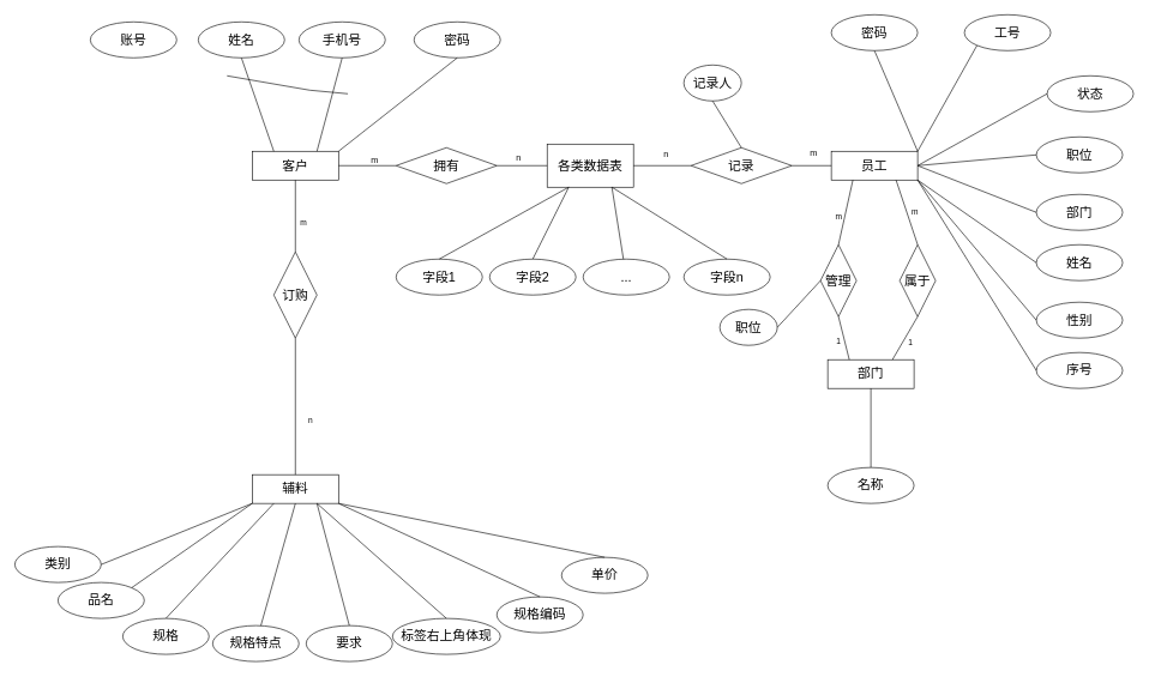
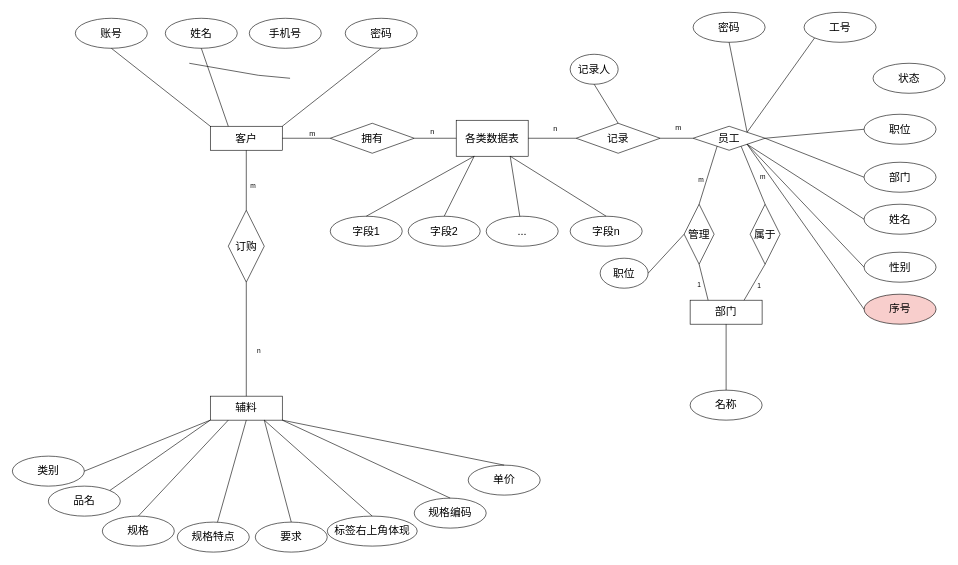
  <mxCell id="0" />
  <mxCell id="1" parent="0" />
- <mxCell id="2" value="&lt;font style=&quot;font-size: 18px;&quot;&gt;员工&lt;/font&gt;" style="rounded=0;whiteSpace=wrap;html=1;" parent="1" vertex="1"><mxGeometry x="1155" y="210" width="120" height="40" as="geometry" /></mxCell>
+ <mxCell id="2" value="&lt;font style=&quot;font-size: 18px;&quot;&gt;员工&lt;/font&gt;" style="rhombus;whiteSpace=wrap;html=1;" parent="1" vertex="1"><mxGeometry x="1155" y="210" width="120" height="40" as="geometry" /></mxCell>
  <mxCell id="3" value="&lt;span style=&quot;font-size: 18px;&quot;&gt;职位&lt;/span&gt;" style="ellipse;whiteSpace=wrap;html=1;" parent="1" vertex="1"><mxGeometry x="1000" y="430" width="80" height="50" as="geometry" /></mxCell>
  <mxCell id="4" value="&lt;span style=&quot;font-size: 18px;&quot;&gt;名称&lt;/span&gt;" style="ellipse;whiteSpace=wrap;html=1;" parent="1" vertex="1"><mxGeometry x="1150" y="650" width="120" height="50" as="geometry" /></mxCell>
  <mxCell id="5" value="&lt;font style=&quot;font-size: 18px;&quot;&gt;密码&lt;/font&gt;" style="ellipse;whiteSpace=wrap;html=1;" parent="1" vertex="1"><mxGeometry x="575" y="30" width="120" height="50" as="geometry" /></mxCell>
  <mxCell id="6" value="&lt;span style=&quot;font-size: 18px;&quot;&gt;手机号&lt;/span&gt;" style="ellipse;whiteSpace=wrap;html=1;" parent="1" vertex="1"><mxGeometry x="415" y="30" width="120" height="50" as="geometry" /></mxCell>
  <mxCell id="7" value="&lt;font style=&quot;font-size: 18px;&quot;&gt;姓名&lt;/font&gt;" style="ellipse;whiteSpace=wrap;html=1;" parent="1" vertex="1"><mxGeometry x="275" y="30" width="120" height="50" as="geometry" /></mxCell>
  <mxCell id="8" value="&lt;span style=&quot;font-size: 18px;&quot;&gt;账号&lt;/span&gt;" style="ellipse;whiteSpace=wrap;html=1;" parent="1" vertex="1"><mxGeometry x="125" y="30" width="120" height="50" as="geometry" /></mxCell>
- <mxCell id="9" value="&lt;span style=&quot;font-size: 18px;&quot;&gt;序号&lt;/span&gt;" style="ellipse;whiteSpace=wrap;html=1;" parent="1" vertex="1"><mxGeometry x="1440" y="490" width="120" height="50" as="geometry" /></mxCell>
+ <mxCell id="9" value="&lt;span style=&quot;font-size: 18px;&quot;&gt;序号&lt;/span&gt;" style="ellipse;whiteSpace=wrap;html=1;fillColor=#f8cecc;" parent="1" vertex="1"><mxGeometry x="1440" y="490" width="120" height="50" as="geometry" /></mxCell>
  <mxCell id="10" value="&lt;span style=&quot;font-size: 18px;&quot;&gt;职位&lt;/span&gt;" style="ellipse;whiteSpace=wrap;html=1;" parent="1" vertex="1"><mxGeometry x="1440" y="190" width="120" height="50" as="geometry" /></mxCell>
  <mxCell id="11" value="&lt;span style=&quot;font-size: 18px;&quot;&gt;工号&lt;/span&gt;" style="ellipse;whiteSpace=wrap;html=1;" parent="1" vertex="1"><mxGeometry x="1340" y="20" width="120" height="50" as="geometry" /></mxCell>
  <mxCell id="12" value="&lt;font style=&quot;font-size: 18px;&quot;&gt;密码&lt;/font&gt;" style="ellipse;whiteSpace=wrap;html=1;" parent="1" vertex="1"><mxGeometry x="1155" y="20" width="120" height="50" as="geometry" /></mxCell>
  <mxCell id="13" value="&lt;span style=&quot;font-size: 18px;&quot;&gt;状态&lt;/span&gt;" style="ellipse;whiteSpace=wrap;html=1;" parent="1" vertex="1"><mxGeometry x="1455" y="105" width="120" height="50" as="geometry" /></mxCell>
  <mxCell id="14" value="&lt;span style=&quot;font-size: 18px;&quot;&gt;性别&lt;/span&gt;" style="ellipse;whiteSpace=wrap;html=1;" parent="1" vertex="1"><mxGeometry x="1440" y="420" width="120" height="50" as="geometry" /></mxCell>
  <mxCell id="15" value="&lt;span style=&quot;font-size: 18px;&quot;&gt;部门&lt;/span&gt;" style="ellipse;whiteSpace=wrap;html=1;" parent="1" vertex="1"><mxGeometry x="1440" y="270" width="120" height="50" as="geometry" /></mxCell>
  <mxCell id="16" value="&lt;font style=&quot;font-size: 18px;&quot;&gt;姓名&lt;/font&gt;" style="ellipse;whiteSpace=wrap;html=1;" parent="1" vertex="1"><mxGeometry x="1440" y="340" width="120" height="50" as="geometry" /></mxCell>
  <mxCell id="17" value="" style="endArrow=none;html=1;rounded=0;entryX=0.5;entryY=1;entryDx=0;entryDy=0;exitX=1;exitY=0;exitDx=0;exitDy=0;" parent="1" source="2" target="12" edge="1"><mxGeometry width="50" height="50" relative="1" as="geometry"><mxPoint x="1530" y="280" as="sourcePoint" /><mxPoint x="1580" y="230" as="targetPoint" /></mxGeometry></mxCell>
- <mxCell id="18" value="" style="endArrow=none;html=1;rounded=0;entryX=0;entryY=0.5;entryDx=0;entryDy=0;exitX=1;exitY=0.5;exitDx=0;exitDy=0;" parent="1" source="2" target="13" edge="1"><mxGeometry width="50" height="50" relative="1" as="geometry"><mxPoint x="1320" y="210" as="sourcePoint" /><mxPoint x="1450" y="-25" as="targetPoint" /></mxGeometry></mxCell>
  <mxCell id="19" value="" style="endArrow=none;html=1;rounded=0;entryX=0;entryY=0.5;entryDx=0;entryDy=0;exitX=1;exitY=0.5;exitDx=0;exitDy=0;" parent="1" source="2" target="15" edge="1"><mxGeometry width="50" height="50" relative="1" as="geometry"><mxPoint x="1310" y="200" as="sourcePoint" /><mxPoint x="1460" y="-15" as="targetPoint" /></mxGeometry></mxCell>
  <mxCell id="20" value="" style="endArrow=none;html=1;rounded=0;entryX=0;entryY=0.5;entryDx=0;entryDy=0;exitX=1;exitY=0.5;exitDx=0;exitDy=0;" parent="1" source="2" target="10" edge="1"><mxGeometry width="50" height="50" relative="1" as="geometry"><mxPoint x="1340" y="230" as="sourcePoint" /><mxPoint x="1470" y="-5" as="targetPoint" /></mxGeometry></mxCell>
  <mxCell id="21" value="" style="endArrow=none;html=1;rounded=0;entryX=0;entryY=1;entryDx=0;entryDy=0;exitX=1;exitY=0;exitDx=0;exitDy=0;" parent="1" source="2" target="11" edge="1"><mxGeometry width="50" height="50" relative="1" as="geometry"><mxPoint x="1350" y="240" as="sourcePoint" /><mxPoint x="1480" y="5" as="targetPoint" /></mxGeometry></mxCell>
  <mxCell id="22" value="" style="endArrow=none;html=1;rounded=0;entryX=0;entryY=0.5;entryDx=0;entryDy=0;exitX=1;exitY=1;exitDx=0;exitDy=0;" parent="1" source="2" target="16" edge="1"><mxGeometry width="50" height="50" relative="1" as="geometry"><mxPoint x="1320" y="230" as="sourcePoint" /><mxPoint x="1450" y="305" as="targetPoint" /></mxGeometry></mxCell>
  <mxCell id="23" value="" style="endArrow=none;html=1;rounded=0;entryX=0;entryY=0.5;entryDx=0;entryDy=0;exitX=1;exitY=1;exitDx=0;exitDy=0;" parent="1" source="2" target="14" edge="1"><mxGeometry width="50" height="50" relative="1" as="geometry"><mxPoint x="1320" y="250" as="sourcePoint" /><mxPoint x="1450" y="375" as="targetPoint" /></mxGeometry></mxCell>
  <mxCell id="24" value="" style="endArrow=none;html=1;rounded=0;entryX=0;entryY=0.5;entryDx=0;entryDy=0;exitX=1;exitY=1;exitDx=0;exitDy=0;" parent="1" source="2" target="9" edge="1"><mxGeometry width="50" height="50" relative="1" as="geometry"><mxPoint x="1320" y="250" as="sourcePoint" /><mxPoint x="1450" y="455" as="targetPoint" /></mxGeometry></mxCell>
  <mxCell id="25" value="&lt;span style=&quot;font-size: 18px;&quot;&gt;客户&lt;/span&gt;" style="rounded=0;whiteSpace=wrap;html=1;" parent="1" vertex="1"><mxGeometry x="350" y="210" width="120" height="40" as="geometry" /></mxCell>
+ <mxCell id="26" value="" style="endArrow=none;html=1;rounded=0;entryX=0;entryY=0;entryDx=0;entryDy=0;exitX=0.5;exitY=1;exitDx=0;exitDy=0;" parent="1" source="8" target="25" edge="1"><mxGeometry width="50" height="50" relative="1" as="geometry"><mxPoint x="220" y="245" as="sourcePoint" /><mxPoint x="270" y="195" as="targetPoint" /></mxGeometry></mxCell>
  <mxCell id="27" value="" style="endArrow=none;html=1;rounded=0;entryX=0.25;entryY=0;entryDx=0;entryDy=0;exitX=0.5;exitY=1;exitDx=0;exitDy=0;" parent="1" source="7" target="25" edge="1"><mxGeometry width="50" height="50" relative="1" as="geometry"><mxPoint x="580" y="155" as="sourcePoint" /><mxPoint x="630" y="105" as="targetPoint" /></mxGeometry></mxCell>
- <mxCell id="28" value="" style="endArrow=none;html=1;rounded=0;entryX=0.75;entryY=0;entryDx=0;entryDy=0;exitX=0.5;exitY=1;exitDx=0;exitDy=0;" parent="1" source="6" target="25" edge="1"><mxGeometry width="50" height="50" relative="1" as="geometry"><mxPoint x="580" y="155" as="sourcePoint" /><mxPoint x="630" y="105" as="targetPoint" /></mxGeometry></mxCell>
  <mxCell id="29" value="" style="endArrow=none;html=1;rounded=0;entryX=1;entryY=0;entryDx=0;entryDy=0;exitX=0.5;exitY=1;exitDx=0;exitDy=0;" parent="1" source="5" target="25" edge="1"><mxGeometry width="50" height="50" relative="1" as="geometry"><mxPoint x="350" y="355" as="sourcePoint" /><mxPoint x="390" y="265" as="targetPoint" /></mxGeometry></mxCell>
  <mxCell id="30" value="&lt;span style=&quot;font-size: 18px;&quot;&gt;部门&lt;/span&gt;" style="rounded=0;whiteSpace=wrap;html=1;" parent="1" vertex="1"><mxGeometry x="1150" y="500" width="120" height="40" as="geometry" /></mxCell>
  <mxCell id="31" value="" style="endArrow=none;html=1;rounded=0;entryX=0.5;entryY=1;entryDx=0;entryDy=0;exitX=0.5;exitY=0;exitDx=0;exitDy=0;" parent="1" source="4" target="30" edge="1"><mxGeometry width="50" height="50" relative="1" as="geometry"><mxPoint x="1125" y="540" as="sourcePoint" /><mxPoint x="1175" y="490" as="targetPoint" /></mxGeometry></mxCell>
  <mxCell id="32" value="&lt;font style=&quot;font-size: 18px;&quot;&gt;管理&lt;/font&gt;" style="rhombus;whiteSpace=wrap;html=1;" parent="1" vertex="1"><mxGeometry x="1140" y="340" width="50" height="100" as="geometry" /></mxCell>
  <mxCell id="33" value="&lt;font style=&quot;font-size: 18px;&quot;&gt;属于&lt;/font&gt;" style="rhombus;whiteSpace=wrap;html=1;" parent="1" vertex="1"><mxGeometry x="1250" y="340" width="50" height="100" as="geometry" /></mxCell>
  <mxCell id="34" value="" style="endArrow=none;html=1;rounded=0;entryX=0.25;entryY=1;entryDx=0;entryDy=0;exitX=0.5;exitY=0;exitDx=0;exitDy=0;" parent="1" source="32" target="2" edge="1"><mxGeometry width="50" height="50" relative="1" as="geometry"><mxPoint x="1460" y="410" as="sourcePoint" /><mxPoint x="1510" y="360" as="targetPoint" /></mxGeometry></mxCell>
  <mxCell id="35" value="m" style="edgeLabel;html=1;align=center;verticalAlign=middle;resizable=0;points=[];" parent="34" vertex="1" connectable="0"><mxGeometry x="-0.407" y="-4" relative="1" as="geometry"><mxPoint x="-10" y="-14" as="offset" /></mxGeometry></mxCell>
  <mxCell id="36" value="" style="endArrow=none;html=1;rounded=0;entryX=0.5;entryY=1;entryDx=0;entryDy=0;exitX=0.25;exitY=0;exitDx=0;exitDy=0;" parent="1" source="30" target="32" edge="1"><mxGeometry width="50" height="50" relative="1" as="geometry"><mxPoint x="1155" y="350" as="sourcePoint" /><mxPoint x="1195" y="260" as="targetPoint" /></mxGeometry></mxCell>
  <mxCell id="37" value="" style="endArrow=none;html=1;rounded=0;entryX=0.5;entryY=1;entryDx=0;entryDy=0;exitX=0.75;exitY=0;exitDx=0;exitDy=0;" parent="1" source="30" target="33" edge="1"><mxGeometry width="50" height="50" relative="1" as="geometry"><mxPoint x="1165" y="360" as="sourcePoint" /><mxPoint x="1205" y="270" as="targetPoint" /></mxGeometry></mxCell>
  <mxCell id="38" value="" style="endArrow=none;html=1;rounded=0;entryX=0.75;entryY=1;entryDx=0;entryDy=0;exitX=0.5;exitY=0;exitDx=0;exitDy=0;" parent="1" source="33" target="2" edge="1"><mxGeometry width="50" height="50" relative="1" as="geometry"><mxPoint x="1175" y="370" as="sourcePoint" /><mxPoint x="1215" y="280" as="targetPoint" /></mxGeometry></mxCell>
  <mxCell id="39" value="m" style="edgeLabel;html=1;align=center;verticalAlign=middle;resizable=0;points=[];" parent="1" vertex="1" connectable="0"><mxGeometry x="1164.999" y="294.998" as="geometry"><mxPoint x="106" y="-1" as="offset" /></mxGeometry></mxCell>
  <mxCell id="40" value="1" style="edgeLabel;html=1;align=center;verticalAlign=middle;resizable=0;points=[];" parent="1" vertex="1" connectable="0"><mxGeometry x="1164.999" y="469.998" as="geometry"><mxPoint y="4" as="offset" /></mxGeometry></mxCell>
  <mxCell id="41" value="1" style="edgeLabel;html=1;align=center;verticalAlign=middle;resizable=0;points=[];" parent="1" vertex="1" connectable="0"><mxGeometry x="1179.999" y="339.998" as="geometry"><mxPoint x="85" y="137" as="offset" /></mxGeometry></mxCell>
  <mxCell id="42" value="" style="endArrow=none;html=1;rounded=0;entryX=0;entryY=0.5;entryDx=0;entryDy=0;exitX=1;exitY=0.5;exitDx=0;exitDy=0;" parent="1" source="3" target="32" edge="1"><mxGeometry width="50" height="50" relative="1" as="geometry"><mxPoint x="1210" y="400" as="sourcePoint" /><mxPoint x="1260" y="350" as="targetPoint" /></mxGeometry></mxCell>
  <mxCell id="43" value="" style="endArrow=none;html=1;rounded=0;entryX=1;entryY=0.5;entryDx=0;entryDy=0;exitX=0;exitY=0.5;exitDx=0;exitDy=0;" parent="1" edge="1"><mxGeometry width="50" height="50" relative="1" as="geometry"><mxPoint x="430" y="125" as="sourcePoint" /><mxPoint x="315" y="105" as="targetPoint" /></mxGeometry></mxCell>
  <mxCell id="44" value="" style="endArrow=none;html=1;rounded=0;entryX=0;entryY=0.5;entryDx=0;entryDy=0;exitX=1;exitY=0;exitDx=0;exitDy=0;" parent="1" edge="1"><mxGeometry width="50" height="50" relative="1" as="geometry"><mxPoint x="483" y="130" as="sourcePoint" /><mxPoint x="430" y="125" as="targetPoint" /></mxGeometry></mxCell>
  <mxCell id="45" value="&lt;font style=&quot;font-size: 18px;&quot;&gt;各类数据表&lt;/font&gt;" style="rounded=0;whiteSpace=wrap;html=1;" parent="1" vertex="1"><mxGeometry x="760" y="200" width="120" height="60" as="geometry" /></mxCell>
  <mxCell id="46" value="&lt;font style=&quot;font-size: 18px;&quot;&gt;记录&lt;/font&gt;" style="rhombus;whiteSpace=wrap;html=1;" parent="1" vertex="1"><mxGeometry x="960" y="205" width="140" height="50" as="geometry" /></mxCell>
  <mxCell id="47" value="&lt;font style=&quot;font-size: 18px;&quot;&gt;辅料&lt;/font&gt;" style="rounded=0;whiteSpace=wrap;html=1;" parent="1" vertex="1"><mxGeometry x="350" y="660" width="120" height="40" as="geometry" /></mxCell>
  <mxCell id="48" value="&lt;span style=&quot;font-size: 18px;&quot;&gt;标签右上角体现&lt;/span&gt;" style="ellipse;whiteSpace=wrap;html=1;" parent="1" vertex="1"><mxGeometry x="545" y="860" width="150" height="50" as="geometry" /></mxCell>
  <mxCell id="49" value="&lt;span style=&quot;font-size: 18px;&quot;&gt;品名&lt;/span&gt;" style="ellipse;whiteSpace=wrap;html=1;" parent="1" vertex="1"><mxGeometry x="80" y="810" width="120" height="50" as="geometry" /></mxCell>
  <mxCell id="50" value="&lt;span style=&quot;font-size: 18px;&quot;&gt;类别&lt;/span&gt;" style="ellipse;whiteSpace=wrap;html=1;" parent="1" vertex="1"><mxGeometry x="20" y="760" width="120" height="50" as="geometry" /></mxCell>
  <mxCell id="51" value="&lt;span style=&quot;font-size: 18px;&quot;&gt;要求&lt;/span&gt;" style="ellipse;whiteSpace=wrap;html=1;" parent="1" vertex="1"><mxGeometry x="425" y="870" width="120" height="50" as="geometry" /></mxCell>
  <mxCell id="52" value="&lt;span style=&quot;font-size: 18px;&quot;&gt;规格&lt;/span&gt;" style="ellipse;whiteSpace=wrap;html=1;" parent="1" vertex="1"><mxGeometry x="170" y="860" width="120" height="50" as="geometry" /></mxCell>
  <mxCell id="53" value="&lt;span style=&quot;font-size: 18px;&quot;&gt;规格特点&lt;/span&gt;" style="ellipse;whiteSpace=wrap;html=1;" parent="1" vertex="1"><mxGeometry x="295" y="870" width="120" height="50" as="geometry" /></mxCell>
  <mxCell id="54" value="&lt;span style=&quot;font-size: 18px;&quot;&gt;规格编码&lt;/span&gt;" style="ellipse;whiteSpace=wrap;html=1;" parent="1" vertex="1"><mxGeometry x="690" y="830" width="120" height="50" as="geometry" /></mxCell>
  <mxCell id="55" value="&lt;span style=&quot;font-size: 18px;&quot;&gt;单价&lt;/span&gt;" style="ellipse;whiteSpace=wrap;html=1;" parent="1" vertex="1"><mxGeometry x="780" y="775" width="120" height="50" as="geometry" /></mxCell>
  <mxCell id="56" value="" style="endArrow=none;html=1;rounded=0;entryX=1;entryY=0.5;entryDx=0;entryDy=0;exitX=0;exitY=1;exitDx=0;exitDy=0;" parent="1" source="47" target="50" edge="1"><mxGeometry width="50" height="50" relative="1" as="geometry"><mxPoint x="385" y="605" as="sourcePoint" /><mxPoint x="725" y="725" as="targetPoint" /></mxGeometry></mxCell>
  <mxCell id="57" value="" style="endArrow=none;html=1;rounded=0;entryX=0.5;entryY=0;entryDx=0;entryDy=0;exitX=0.75;exitY=1;exitDx=0;exitDy=0;" parent="1" source="47" target="51" edge="1"><mxGeometry width="50" height="50" relative="1" as="geometry"><mxPoint x="445" y="665" as="sourcePoint" /><mxPoint x="465" y="485" as="targetPoint" /></mxGeometry></mxCell>
  <mxCell id="58" value="" style="endArrow=none;html=1;rounded=0;exitX=0.5;exitY=1;exitDx=0;exitDy=0;" parent="1" source="47" target="53" edge="1"><mxGeometry width="50" height="50" relative="1" as="geometry"><mxPoint x="455" y="675" as="sourcePoint" /><mxPoint x="475" y="495" as="targetPoint" /></mxGeometry></mxCell>
  <mxCell id="59" value="" style="endArrow=none;html=1;rounded=0;entryX=0.5;entryY=0;entryDx=0;entryDy=0;exitX=0.25;exitY=1;exitDx=0;exitDy=0;" parent="1" source="47" target="52" edge="1"><mxGeometry width="50" height="50" relative="1" as="geometry"><mxPoint x="465" y="685" as="sourcePoint" /><mxPoint x="485" y="505" as="targetPoint" /></mxGeometry></mxCell>
  <mxCell id="60" value="" style="endArrow=none;html=1;rounded=0;entryX=1;entryY=0;entryDx=0;entryDy=0;exitX=0;exitY=1;exitDx=0;exitDy=0;" parent="1" source="47" target="49" edge="1"><mxGeometry width="50" height="50" relative="1" as="geometry"><mxPoint x="475" y="695" as="sourcePoint" /><mxPoint x="495" y="515" as="targetPoint" /></mxGeometry></mxCell>
  <mxCell id="61" value="" style="endArrow=none;html=1;rounded=0;entryX=0.5;entryY=0;entryDx=0;entryDy=0;exitX=0.75;exitY=1;exitDx=0;exitDy=0;" parent="1" source="47" target="48" edge="1"><mxGeometry width="50" height="50" relative="1" as="geometry"><mxPoint x="373" y="665" as="sourcePoint" /><mxPoint x="215" y="650" as="targetPoint" /></mxGeometry></mxCell>
  <mxCell id="62" value="&lt;font style=&quot;font-size: 18px;&quot;&gt;订购&lt;/font&gt;" style="rhombus;whiteSpace=wrap;html=1;" parent="1" vertex="1"><mxGeometry x="380" y="350" width="60" height="120" as="geometry" /></mxCell>
  <mxCell id="63" value="" style="endArrow=none;html=1;rounded=0;exitX=0.5;exitY=0;exitDx=0;exitDy=0;entryX=0.5;entryY=1;entryDx=0;entryDy=0;" parent="1" source="62" target="25" edge="1"><mxGeometry width="50" height="50" relative="1" as="geometry"><mxPoint x="485" y="482.5" as="sourcePoint" /><mxPoint x="410" y="260" as="targetPoint" /></mxGeometry></mxCell>
  <mxCell id="64" value="m" style="edgeLabel;html=1;align=center;verticalAlign=middle;resizable=0;points=[];" parent="63" vertex="1" connectable="0"><mxGeometry x="-0.182" y="3" relative="1" as="geometry"><mxPoint x="13" as="offset" /></mxGeometry></mxCell>
  <mxCell id="65" value="" style="endArrow=none;html=1;rounded=0;exitX=0.5;exitY=0;exitDx=0;exitDy=0;entryX=0.5;entryY=1;entryDx=0;entryDy=0;" parent="1" source="47" target="62" edge="1"><mxGeometry width="50" height="50" relative="1" as="geometry"><mxPoint x="410" y="622.5" as="sourcePoint" /><mxPoint x="690" y="562.5" as="targetPoint" /></mxGeometry></mxCell>
  <mxCell id="66" value="n" style="edgeLabel;html=1;align=center;verticalAlign=middle;resizable=0;points=[];" parent="65" vertex="1" connectable="0"><mxGeometry x="-0.321" y="1" relative="1" as="geometry"><mxPoint x="21" y="-12" as="offset" /></mxGeometry></mxCell>
  <mxCell id="67" value="" style="endArrow=none;html=1;rounded=0;entryX=0.5;entryY=0;entryDx=0;entryDy=0;exitX=1;exitY=1;exitDx=0;exitDy=0;" parent="1" source="47" target="55" edge="1"><mxGeometry width="50" height="50" relative="1" as="geometry"><mxPoint x="350" y="670" as="sourcePoint" /><mxPoint x="375" y="485" as="targetPoint" /></mxGeometry></mxCell>
  <mxCell id="68" value="" style="endArrow=none;html=1;rounded=0;entryX=1;entryY=1;entryDx=0;entryDy=0;exitX=0.5;exitY=0;exitDx=0;exitDy=0;" parent="1" source="54" target="47" edge="1"><mxGeometry width="50" height="50" relative="1" as="geometry"><mxPoint x="360" y="680" as="sourcePoint" /><mxPoint x="385" y="495" as="targetPoint" /></mxGeometry></mxCell>
  <mxCell id="69" value="&lt;span style=&quot;font-size: 18px;&quot;&gt;拥有&lt;/span&gt;" style="rhombus;whiteSpace=wrap;html=1;" parent="1" vertex="1"><mxGeometry x="550" y="205" width="140" height="50" as="geometry" /></mxCell>
  <mxCell id="70" value="" style="endArrow=none;html=1;rounded=0;entryX=0;entryY=0.5;entryDx=0;entryDy=0;exitX=1;exitY=0.5;exitDx=0;exitDy=0;" parent="1" source="46" target="2" edge="1"><mxGeometry width="50" height="50" relative="1" as="geometry"><mxPoint x="760" y="410" as="sourcePoint" /><mxPoint x="810" y="360" as="targetPoint" /></mxGeometry></mxCell>
  <mxCell id="71" value="" style="endArrow=none;html=1;rounded=0;entryX=0;entryY=0.5;entryDx=0;entryDy=0;exitX=1;exitY=0.5;exitDx=0;exitDy=0;" parent="1" source="45" target="46" edge="1"><mxGeometry width="50" height="50" relative="1" as="geometry"><mxPoint x="1110" y="240" as="sourcePoint" /><mxPoint x="1165" y="240" as="targetPoint" /></mxGeometry></mxCell>
  <mxCell id="72" value="" style="endArrow=none;html=1;rounded=0;entryX=0;entryY=0.5;entryDx=0;entryDy=0;exitX=1;exitY=0.5;exitDx=0;exitDy=0;" parent="1" source="25" target="69" edge="1"><mxGeometry width="50" height="50" relative="1" as="geometry"><mxPoint x="890" y="240" as="sourcePoint" /><mxPoint x="970" y="240" as="targetPoint" /></mxGeometry></mxCell>
  <mxCell id="73" value="" style="endArrow=none;html=1;rounded=0;entryX=0;entryY=0.5;entryDx=0;entryDy=0;exitX=1;exitY=0.5;exitDx=0;exitDy=0;" parent="1" source="69" target="45" edge="1"><mxGeometry width="50" height="50" relative="1" as="geometry"><mxPoint x="900" y="250" as="sourcePoint" /><mxPoint x="980" y="250" as="targetPoint" /></mxGeometry></mxCell>
  <mxCell id="74" value="&lt;span style=&quot;font-size: 18px;&quot;&gt;字段1&lt;/span&gt;" style="ellipse;whiteSpace=wrap;html=1;" parent="1" vertex="1"><mxGeometry x="550" y="360" width="120" height="50" as="geometry" /></mxCell>
  <mxCell id="75" value="&lt;span style=&quot;font-size: 18px;&quot;&gt;字段n&lt;/span&gt;" style="ellipse;whiteSpace=wrap;html=1;" parent="1" vertex="1"><mxGeometry x="950" y="360" width="120" height="50" as="geometry" /></mxCell>
  <mxCell id="76" value="&lt;span style=&quot;font-size: 18px;&quot;&gt;字段2&lt;/span&gt;" style="ellipse;whiteSpace=wrap;html=1;" parent="1" vertex="1"><mxGeometry x="680" y="360" width="120" height="50" as="geometry" /></mxCell>
  <mxCell id="77" value="&lt;span style=&quot;font-size: 18px;&quot;&gt;...&lt;/span&gt;" style="ellipse;whiteSpace=wrap;html=1;" parent="1" vertex="1"><mxGeometry x="810" y="360" width="120" height="50" as="geometry" /></mxCell>
  <mxCell id="78" value="m" style="text;html=1;align=center;verticalAlign=middle;resizable=0;points=[];autosize=1;strokeColor=none;fillColor=none;" parent="1" vertex="1"><mxGeometry x="505" y="208" width="30" height="30" as="geometry" /></mxCell>
  <mxCell id="79" value="n" style="text;html=1;align=center;verticalAlign=middle;resizable=0;points=[];autosize=1;strokeColor=none;fillColor=none;" parent="1" vertex="1"><mxGeometry x="705" y="205" width="30" height="30" as="geometry" /></mxCell>
  <mxCell id="80" value="n" style="text;html=1;align=center;verticalAlign=middle;resizable=0;points=[];autosize=1;strokeColor=none;fillColor=none;" parent="1" vertex="1"><mxGeometry x="910" y="200" width="30" height="30" as="geometry" /></mxCell>
  <mxCell id="81" value="m" style="text;html=1;align=center;verticalAlign=middle;resizable=0;points=[];autosize=1;strokeColor=none;fillColor=none;" parent="1" vertex="1"><mxGeometry x="1115" y="198" width="30" height="30" as="geometry" /></mxCell>
  <mxCell id="82" value="" style="endArrow=none;html=1;rounded=0;entryX=0.25;entryY=1;entryDx=0;entryDy=0;exitX=0.5;exitY=0;exitDx=0;exitDy=0;" parent="1" source="74" target="45" edge="1"><mxGeometry width="50" height="50" relative="1" as="geometry"><mxPoint x="630" y="580" as="sourcePoint" /><mxPoint x="680" y="530" as="targetPoint" /></mxGeometry></mxCell>
  <mxCell id="83" value="" style="endArrow=none;html=1;rounded=0;entryX=0.25;entryY=1;entryDx=0;entryDy=0;exitX=0.5;exitY=0;exitDx=0;exitDy=0;" parent="1" source="76" target="45" edge="1"><mxGeometry width="50" height="50" relative="1" as="geometry"><mxPoint x="620" y="370" as="sourcePoint" /><mxPoint x="800" y="270" as="targetPoint" /></mxGeometry></mxCell>
  <mxCell id="84" value="" style="endArrow=none;html=1;rounded=0;entryX=0.75;entryY=1;entryDx=0;entryDy=0;" parent="1" source="77" target="45" edge="1"><mxGeometry width="50" height="50" relative="1" as="geometry"><mxPoint x="630" y="380" as="sourcePoint" /><mxPoint x="810" y="280" as="targetPoint" /></mxGeometry></mxCell>
  <mxCell id="85" value="" style="endArrow=none;html=1;rounded=0;entryX=0.75;entryY=1;entryDx=0;entryDy=0;exitX=0.5;exitY=0;exitDx=0;exitDy=0;" parent="1" source="75" target="45" edge="1"><mxGeometry width="50" height="50" relative="1" as="geometry"><mxPoint x="640" y="390" as="sourcePoint" /><mxPoint x="820" y="290" as="targetPoint" /></mxGeometry></mxCell>
  <mxCell id="86" value="&lt;span style=&quot;font-size: 18px;&quot;&gt;记录人&lt;/span&gt;" style="ellipse;whiteSpace=wrap;html=1;" parent="1" vertex="1"><mxGeometry x="950" y="90" width="80" height="50" as="geometry" /></mxCell>
  <mxCell id="87" value="" style="endArrow=none;html=1;rounded=0;entryX=0.5;entryY=0;entryDx=0;entryDy=0;exitX=0.5;exitY=1;exitDx=0;exitDy=0;" parent="1" source="86" target="46" edge="1"><mxGeometry width="50" height="50" relative="1" as="geometry"><mxPoint x="645" y="90" as="sourcePoint" /><mxPoint x="480" y="220" as="targetPoint" /></mxGeometry></mxCell>
